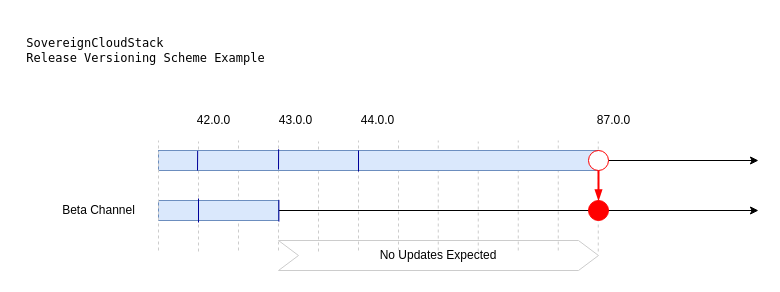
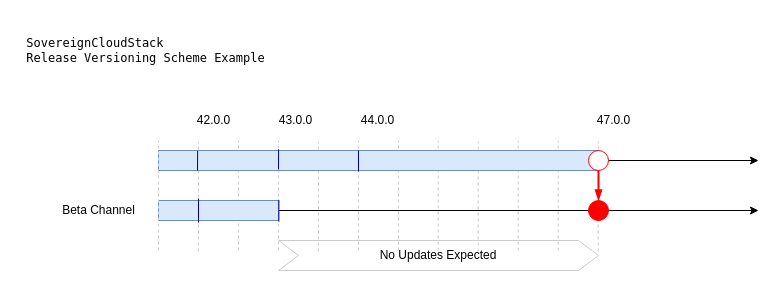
  <mxCell id="0" />
  <mxCell id="1" parent="0" />
  <mxCell id="2" value="" style="endArrow=none;dashed=1;html=1;strokeColor=#CCCCCC;" edge="1" parent="1"><mxGeometry width="50" height="50" relative="1" as="geometry"><mxPoint x="557.75" y="250" as="sourcePoint" /><mxPoint x="557.75" y="140" as="targetPoint" /></mxGeometry></mxCell>
  <mxCell id="3" value="" style="endArrow=none;dashed=1;html=1;strokeColor=#CCCCCC;" edge="1" parent="1"><mxGeometry width="50" height="50" relative="1" as="geometry"><mxPoint x="597.75" y="251" as="sourcePoint" /><mxPoint x="597.75" y="141" as="targetPoint" /></mxGeometry></mxCell>
  <mxCell id="4" value="" style="endArrow=none;dashed=1;html=1;strokeColor=#CCCCCC;" edge="1" parent="1"><mxGeometry width="50" height="50" relative="1" as="geometry"><mxPoint x="517.75" y="250" as="sourcePoint" /><mxPoint x="517.75" y="140" as="targetPoint" /></mxGeometry></mxCell>
  <mxCell id="5" value="" style="endArrow=none;dashed=1;html=1;strokeColor=#CCCCCC;" edge="1" parent="1"><mxGeometry width="50" height="50" relative="1" as="geometry"><mxPoint x="437.75" y="250" as="sourcePoint" /><mxPoint x="437.75" y="140" as="targetPoint" /></mxGeometry></mxCell>
  <mxCell id="6" value="" style="endArrow=none;dashed=1;html=1;strokeColor=#CCCCCC;" edge="1" parent="1"><mxGeometry width="50" height="50" relative="1" as="geometry"><mxPoint x="477.75" y="251" as="sourcePoint" /><mxPoint x="477.75" y="141" as="targetPoint" /></mxGeometry></mxCell>
  <mxCell id="7" value="" style="endArrow=classic;html=1;" edge="1" parent="1"><mxGeometry width="50" height="50" relative="1" as="geometry"><mxPoint x="158" y="210" as="sourcePoint" /><mxPoint x="758" y="210" as="targetPoint" /></mxGeometry></mxCell>
  <mxCell id="8" value="42.0.0" style="text;html=1;align=center;verticalAlign=middle;resizable=0;points=[];autosize=1;strokeColor=none;" vertex="1" parent="1"><mxGeometry x="188" y="110" width="50" height="20" as="geometry" /></mxCell>
  <mxCell id="9" value="43.0.0" style="text;html=1;align=center;verticalAlign=middle;resizable=0;points=[];autosize=1;strokeColor=none;" vertex="1" parent="1"><mxGeometry x="270" y="110" width="50" height="20" as="geometry" /></mxCell>
  <mxCell id="10" value="44.0.0" style="text;html=1;align=center;verticalAlign=middle;resizable=0;points=[];autosize=1;strokeColor=none;" vertex="1" parent="1"><mxGeometry x="352" y="110" width="50" height="20" as="geometry" /></mxCell>
- <mxCell id="11" value="87.0.0" style="text;html=1;align=center;verticalAlign=middle;resizable=0;points=[];autosize=1;strokeColor=none;" vertex="1" parent="1"><mxGeometry x="588" y="110" width="50" height="20" as="geometry" /></mxCell>
+ <mxCell id="11" value="47.0.0" style="text;html=1;align=center;verticalAlign=middle;resizable=0;points=[];autosize=1;strokeColor=none;" vertex="1" parent="1"><mxGeometry x="588" y="110" width="50" height="20" as="geometry" /></mxCell>
  <mxCell id="12" value="" style="endArrow=none;dashed=1;html=1;strokeColor=#CCCCCC;" edge="1" parent="1"><mxGeometry width="50" height="50" relative="1" as="geometry"><mxPoint x="398" y="250" as="sourcePoint" /><mxPoint x="398" y="140" as="targetPoint" /></mxGeometry></mxCell>
  <mxCell id="13" value="" style="endArrow=none;dashed=1;html=1;strokeColor=#CCCCCC;" edge="1" parent="1"><mxGeometry width="50" height="50" relative="1" as="geometry"><mxPoint x="278" y="250" as="sourcePoint" /><mxPoint x="278" y="140" as="targetPoint" /></mxGeometry></mxCell>
  <mxCell id="14" value="" style="endArrow=none;dashed=1;html=1;strokeColor=#CCCCCC;" edge="1" parent="1"><mxGeometry width="50" height="50" relative="1" as="geometry"><mxPoint x="318" y="251" as="sourcePoint" /><mxPoint x="318" y="141" as="targetPoint" /></mxGeometry></mxCell>
  <mxCell id="15" value="" style="endArrow=none;dashed=1;html=1;strokeColor=#CCCCCC;" edge="1" parent="1"><mxGeometry width="50" height="50" relative="1" as="geometry"><mxPoint x="198" y="251" as="sourcePoint" /><mxPoint x="198" y="141" as="targetPoint" /></mxGeometry></mxCell>
  <mxCell id="16" value="" style="endArrow=none;dashed=1;html=1;strokeColor=#CCCCCC;" edge="1" parent="1"><mxGeometry width="50" height="50" relative="1" as="geometry"><mxPoint x="238" y="250" as="sourcePoint" /><mxPoint x="238" y="140" as="targetPoint" /></mxGeometry></mxCell>
  <mxCell id="17" value="" style="endArrow=none;dashed=1;html=1;strokeColor=#CCCCCC;" edge="1" parent="1"><mxGeometry width="50" height="50" relative="1" as="geometry"><mxPoint x="358" y="250" as="sourcePoint" /><mxPoint x="358" y="140" as="targetPoint" /></mxGeometry></mxCell>
  <mxCell id="18" value="" style="endArrow=classic;html=1;" edge="1" parent="1" source="19"><mxGeometry width="50" height="50" relative="1" as="geometry"><mxPoint x="155" y="160" as="sourcePoint" /><mxPoint x="758" y="160" as="targetPoint" /></mxGeometry></mxCell>
  <mxCell id="19" value="" style="rounded=0;whiteSpace=wrap;html=1;fillColor=#dae8fc;strokeColor=#6c8ebf;" vertex="1" parent="1"><mxGeometry x="158" y="150" width="440" height="20" as="geometry" /></mxCell>
  <mxCell id="20" value="" style="rounded=0;whiteSpace=wrap;html=1;fillColor=#dae8fc;strokeColor=#6c8ebf;" vertex="1" parent="1"><mxGeometry x="158" y="200" width="120" height="20" as="geometry" /></mxCell>
  <mxCell id="21" value="" style="endArrow=none;html=1;strokeColor=#000099;entryX=0.273;entryY=-0.062;entryDx=0;entryDy=0;entryPerimeter=0;" edge="1" parent="1" target="19"><mxGeometry width="50" height="50" relative="1" as="geometry"><mxPoint x="278" y="169" as="sourcePoint" /><mxPoint x="276" y="150" as="targetPoint" /></mxGeometry></mxCell>
  <mxCell id="22" value="" style="endArrow=none;html=1;entryX=0.239;entryY=0.021;entryDx=0;entryDy=0;entryPerimeter=0;exitX=0.239;exitY=1.107;exitDx=0;exitDy=0;exitPerimeter=0;strokeColor=#000099;" edge="1" parent="1"><mxGeometry width="50" height="50" relative="1" as="geometry"><mxPoint x="278.38" y="221.14" as="sourcePoint" /><mxPoint x="278.38" y="199.42" as="targetPoint" /></mxGeometry></mxCell>
  <mxCell id="23" value="" style="endArrow=none;html=1;strokeColor=#000099;" edge="1" parent="1"><mxGeometry width="50" height="50" relative="1" as="geometry"><mxPoint x="198" y="222" as="sourcePoint" /><mxPoint x="198" y="198" as="targetPoint" /></mxGeometry></mxCell>
  <mxCell id="24" value="" style="endArrow=none;html=1;entryX=0.089;entryY=0.021;entryDx=0;entryDy=0;entryPerimeter=0;strokeColor=#000099;" edge="1" parent="1" target="19"><mxGeometry width="50" height="50" relative="1" as="geometry"><mxPoint x="197" y="170" as="sourcePoint" /><mxPoint x="207.14" y="208.42" as="targetPoint" /></mxGeometry></mxCell>
  <mxCell id="25" value="" style="endArrow=none;html=1;strokeColor=#000099;" edge="1" parent="1"><mxGeometry width="50" height="50" relative="1" as="geometry"><mxPoint x="358" y="171" as="sourcePoint" /><mxPoint x="358" y="150" as="targetPoint" /></mxGeometry></mxCell>
  <mxCell id="26" value="" style="ellipse;whiteSpace=wrap;html=1;aspect=fixed;strokeColor=#FF0000;" vertex="1" parent="1"><mxGeometry x="588" y="150" width="20" height="20" as="geometry" /></mxCell>
  <mxCell id="27" value="" style="ellipse;whiteSpace=wrap;html=1;aspect=fixed;fillColor=#FF0000;strokeColor=#FF0000;" vertex="1" parent="1"><mxGeometry x="588" y="200" width="20" height="20" as="geometry" /></mxCell>
  <mxCell id="28" value="" style="endArrow=blockThin;html=1;entryX=0.5;entryY=0;entryDx=0;entryDy=0;endFill=1;exitX=0.5;exitY=1;exitDx=0;exitDy=0;strokeColor=#FF0000;strokeWidth=2;" edge="1" parent="1" source="26" target="27"><mxGeometry width="50" height="50" relative="1" as="geometry"><mxPoint x="638" y="180" as="sourcePoint" /><mxPoint x="618" y="170" as="targetPoint" /></mxGeometry></mxCell>
  <mxCell id="29" value="" style="endArrow=none;dashed=1;html=1;strokeColor=#CCCCCC;" edge="1" parent="1"><mxGeometry width="50" height="50" relative="1" as="geometry"><mxPoint x="158" y="250" as="sourcePoint" /><mxPoint x="158" y="140" as="targetPoint" /></mxGeometry></mxCell>
  <mxCell id="30" value="No Updates Expected" style="shape=step;perimeter=stepPerimeter;whiteSpace=wrap;html=1;fixedSize=1;fillColor=none;strokeColor=#CCCCCC;" vertex="1" parent="1"><mxGeometry x="278" y="240" width="320" height="30" as="geometry" /></mxCell>
  <mxCell id="31" value="Beta Channel" style="text;html=1;align=center;verticalAlign=middle;resizable=0;points=[];autosize=1;strokeColor=none;" vertex="1" parent="1"><mxGeometry x="53" y="200" width="90" height="20" as="geometry" /></mxCell>
  <mxCell id="32" value="&lt;pre style=&quot;text-align: left&quot;&gt;SovereignCloudStack&lt;br&gt;&lt;span style=&quot;font-size: 12px ; font-weight: normal&quot;&gt;Release Versioning Scheme Example&lt;/span&gt;&lt;/pre&gt;" style="text;html=1;align=center;verticalAlign=middle;resizable=0;points=[];autosize=1;strokeColor=none;" vertex="1" parent="1"><mxGeometry x="20" y="20" width="250" height="60" as="geometry" /></mxCell>
